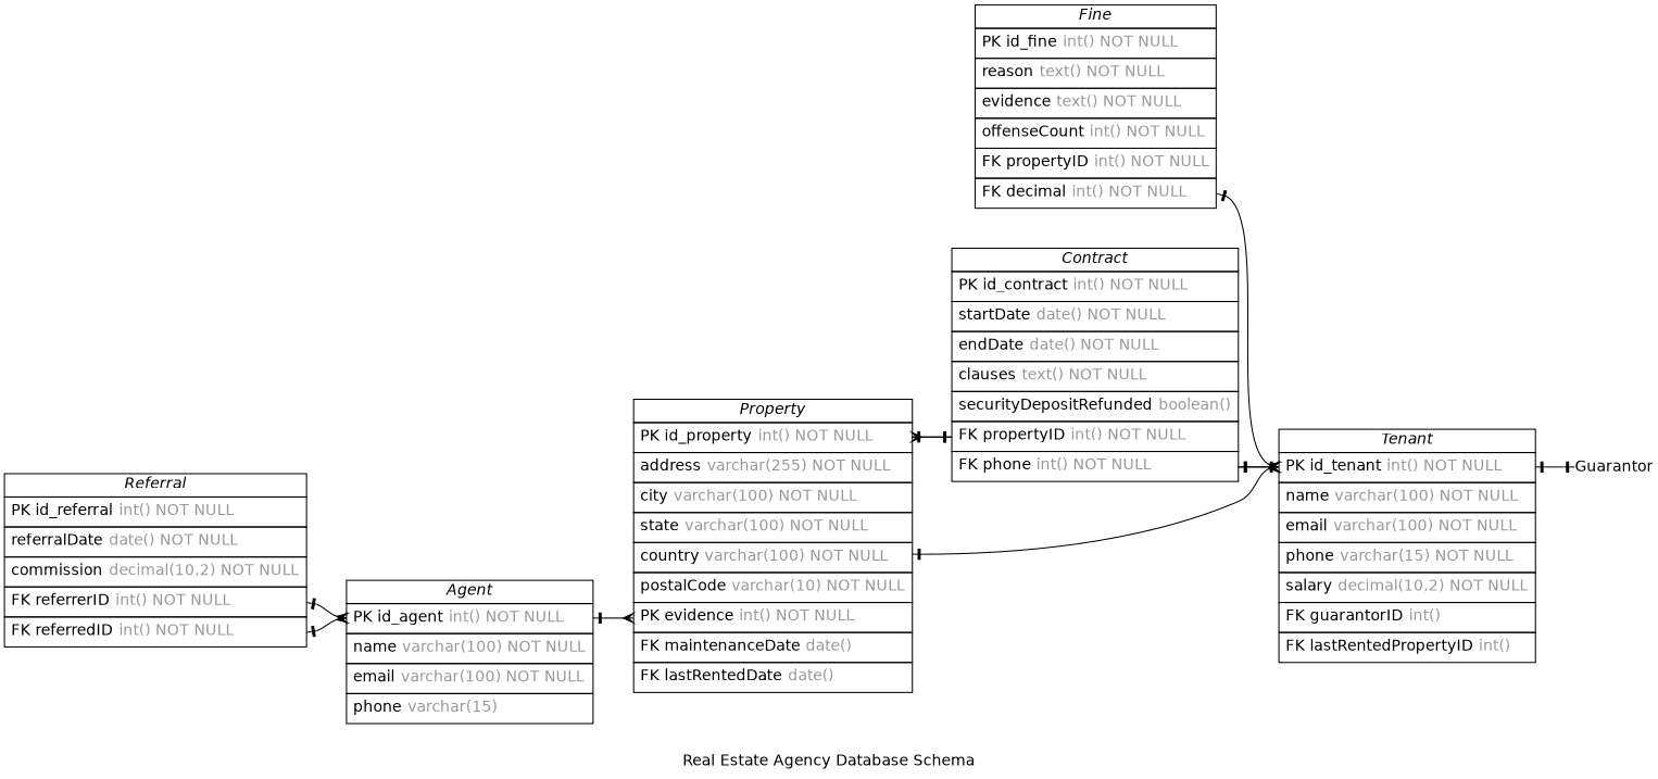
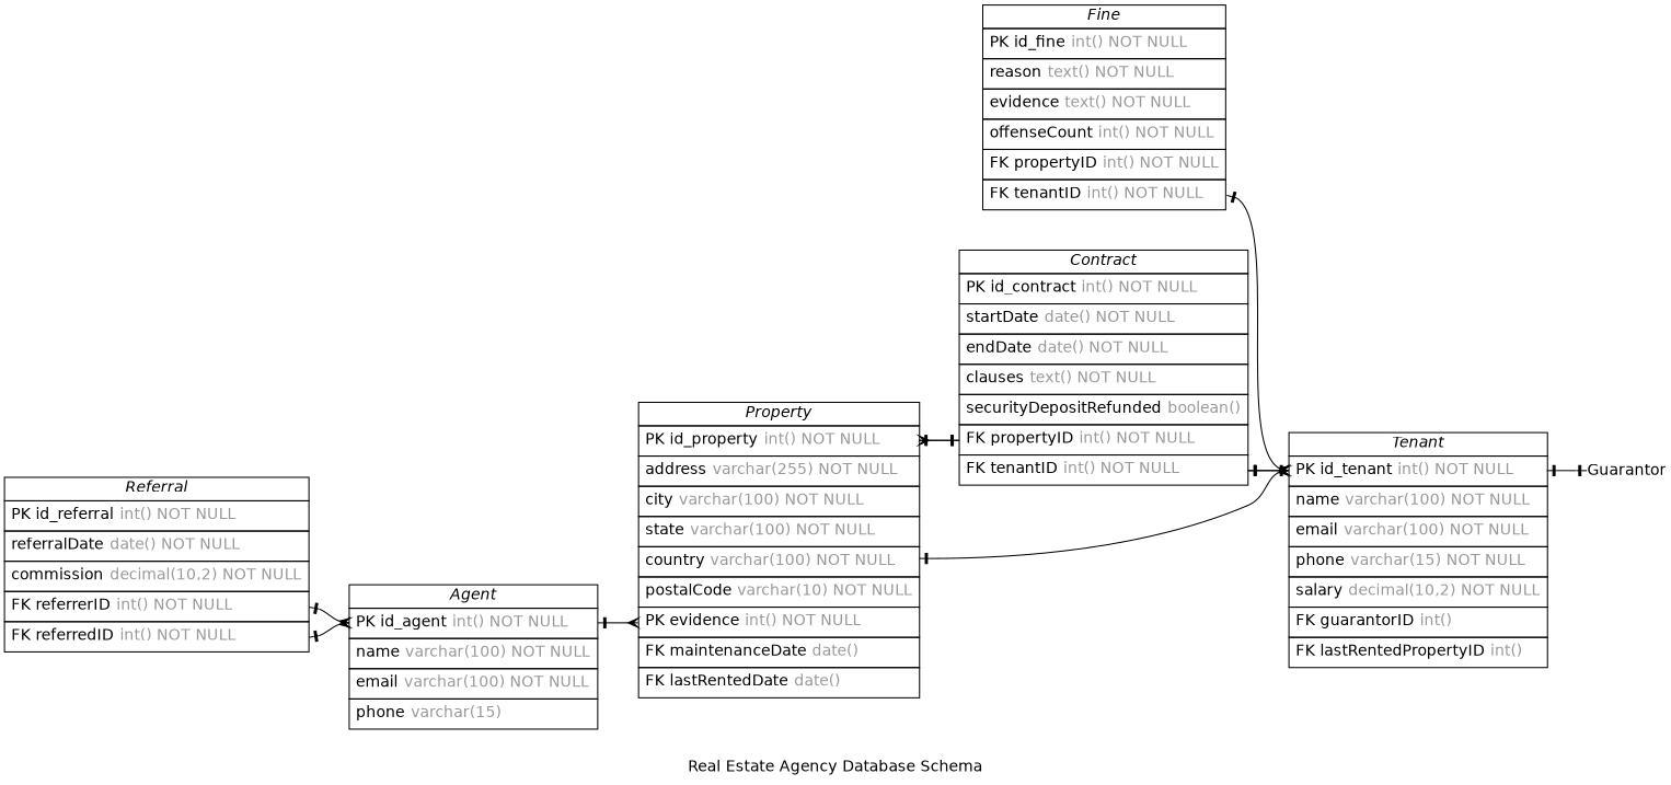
  digraph {
    concentrate=true
    fontname=Helvetica
    label="Real Estate Agency Database Schema"
    nodesep=0.5
    rankdir=LR
    splines=spline
    node [fontname=Helvetica shape=plain]
    edge [arrowhead=noneotee arrowsize=0.9 arrowtail=noneotee dir=both fontname=Helvetica fontsize=12 headport=id_tenant labelangle=32 labeldistance=1.8 penwidth=1.0 tailport=id_tenant]
    n1 [label=<         <table border="0" cellborder="1" cellspacing="0" >         <tr><td><i>Agent</i></td></tr>         <tr><td port="id_agent" align="left" cellpadding="5">PK id_agent <font color="grey60">int() NOT NULL</font></td></tr>         <tr><td port="name" align="left" cellpadding="5">name <font color="grey60">varchar(100) NOT NULL</font></td></tr>         <tr><td port="email" align="left" cellpadding="5">email <font color="grey60">varchar(100) NOT NULL</font></td></tr>         <tr><td port="phone" align="left" cellpadding="5">phone <font color="grey60">varchar(15)</font></td></tr>     </table>>]
    n2 [label=<         <table border="0" cellborder="1" cellspacing="0" >         <tr><td><i>Property</i></td></tr>         <tr><td port="id_property" align="left" cellpadding="5">PK id_property <font color="grey60">int() NOT NULL</font></td></tr>         <tr><td port="address" align="left" cellpadding="5">address <font color="grey60">varchar(255) NOT NULL</font></td></tr>         <tr><td port="city" align="left" cellpadding="5">city <font color="grey60">varchar(100) NOT NULL</font></td></tr>         <tr><td port="state" align="left" cellpadding="5">state <font color="grey60">varchar(100) NOT NULL</font></td></tr>         <tr><td port="country" align="left" cellpadding="5">country <font color="grey60">varchar(100) NOT NULL</font></td></tr>         <tr><td port="postalCode" align="left" cellpadding="5">postalCode <font color="grey60">varchar(10) NOT NULL</font></td></tr>         <tr><td port="ownerID" align="left" cellpadding="5">PK evidence <font color="grey60">int() NOT NULL</font></td></tr>         <tr><td port="maintenanceDate" align="left" cellpadding="5">FK maintenanceDate <font color="grey60">date()</font></td></tr>         <tr><td port="lastRentedDate" align="left" cellpadding="5">FK lastRentedDate <font color="grey60">date()</font></td></tr>     </table>>]
-   n3 [label=<         <table border="0" cellborder="1" cellspacing="0" >         <tr><td><i>Contract</i></td></tr>         <tr><td port="id_contract" align="left" cellpadding="5">PK id_contract <font color="grey60">int() NOT NULL</font></td></tr>         <tr><td port="startDate" align="left" cellpadding="5">startDate <font color="grey60">date() NOT NULL</font></td></tr>         <tr><td port="endDate" align="left" cellpadding="5">endDate <font color="grey60">date() NOT NULL</font></td></tr>         <tr><td port="clauses" align="left" cellpadding="5">clauses <font color="grey60">text() NOT NULL</font></td></tr>         <tr><td port="securityDepositRefunded" align="left" cellpadding="5">securityDepositRefunded <font color="grey60">boolean()</font></td></tr>         <tr><td port="propertyID" align="left" cellpadding="5">FK propertyID <font color="grey60">int() NOT NULL</font></td></tr>         <tr><td port="tenantID" align="left" cellpadding="5">FK phone <font color="grey60">int() NOT NULL</font></td></tr>     </table>>]
+   n3 [label=<         <table border="0" cellborder="1" cellspacing="0" >         <tr><td><i>Contract</i></td></tr>         <tr><td port="id_contract" align="left" cellpadding="5">PK id_contract <font color="grey60">int() NOT NULL</font></td></tr>         <tr><td port="startDate" align="left" cellpadding="5">startDate <font color="grey60">date() NOT NULL</font></td></tr>         <tr><td port="endDate" align="left" cellpadding="5">endDate <font color="grey60">date() NOT NULL</font></td></tr>         <tr><td port="clauses" align="left" cellpadding="5">clauses <font color="grey60">text() NOT NULL</font></td></tr>         <tr><td port="securityDepositRefunded" align="left" cellpadding="5">securityDepositRefunded <font color="grey60">boolean()</font></td></tr>         <tr><td port="propertyID" align="left" cellpadding="5">FK propertyID <font color="grey60">int() NOT NULL</font></td></tr>         <tr><td port="tenantID" align="left" cellpadding="5">FK tenantID <font color="grey60">int() NOT NULL</font></td></tr>     </table>>]
    n4 [label=<         <table border="0" cellborder="1" cellspacing="0" >         <tr><td><i>Tenant</i></td></tr>         <tr><td port="id_tenant" align="left" cellpadding="5">PK id_tenant <font color="grey60">int() NOT NULL</font></td></tr>         <tr><td port="name" align="left" cellpadding="5">name <font color="grey60">varchar(100) NOT NULL</font></td></tr>         <tr><td port="email" align="left" cellpadding="5">email <font color="grey60">varchar(100) NOT NULL</font></td></tr>         <tr><td port="phone" align="left" cellpadding="5">phone <font color="grey60">varchar(15) NOT NULL</font></td></tr>         <tr><td port="salary" align="left" cellpadding="5">salary <font color="grey60">decimal(10,2) NOT NULL</font></td></tr>         <tr><td port="guarantorID" align="left" cellpadding="5">FK guarantorID <font color="grey60">int()</font></td></tr>         <tr><td port="lastRentedPropertyID" align="left" cellpadding="5">FK lastRentedPropertyID <font color="grey60">int()</font></td></tr>     </table>>]
    Guarantor
    n6 [label=<         <table border="0" cellborder="1" cellspacing="0" >         <tr><td><i>Referral</i></td></tr>         <tr><td port="id_referral" align="left" cellpadding="5">PK id_referral <font color="grey60">int() NOT NULL</font></td></tr>         <tr><td port="referralDate" align="left" cellpadding="5">referralDate <font color="grey60">date() NOT NULL</font></td></tr>         <tr><td port="commission" align="left" cellpadding="5">commission <font color="grey60">decimal(10,2) NOT NULL</font></td></tr>         <tr><td port="referrerID" align="left" cellpadding="5">FK referrerID <font color="grey60">int() NOT NULL</font></td></tr>         <tr><td port="referredID" align="left" cellpadding="5">FK referredID <font color="grey60">int() NOT NULL</font></td></tr>     </table>>]
-   n7 [label=<         <table border="0" cellborder="1" cellspacing="0" >         <tr><td><i>Fine</i></td></tr>         <tr><td port="id_fine" align="left" cellpadding="5">PK id_fine <font color="grey60">int() NOT NULL</font></td></tr>         <tr><td port="reason" align="left" cellpadding="5">reason <font color="grey60">text() NOT NULL</font></td></tr>         <tr><td port="evidence" align="left" cellpadding="5">evidence <font color="grey60">text() NOT NULL</font></td></tr>         <tr><td port="offenseCount" align="left" cellpadding="5">offenseCount <font color="grey60">int() NOT NULL</font></td></tr>         <tr><td port="propertyID" align="left" cellpadding="5">FK propertyID <font color="grey60">int() NOT NULL</font></td></tr>         <tr><td port="tenantID" align="left" cellpadding="5">FK decimal <font color="grey60">int() NOT NULL</font></td></tr>     </table>>]
+   n7 [label=<         <table border="0" cellborder="1" cellspacing="0" >         <tr><td><i>Fine</i></td></tr>         <tr><td port="id_fine" align="left" cellpadding="5">PK id_fine <font color="grey60">int() NOT NULL</font></td></tr>         <tr><td port="reason" align="left" cellpadding="5">reason <font color="grey60">text() NOT NULL</font></td></tr>         <tr><td port="evidence" align="left" cellpadding="5">evidence <font color="grey60">text() NOT NULL</font></td></tr>         <tr><td port="offenseCount" align="left" cellpadding="5">offenseCount <font color="grey60">int() NOT NULL</font></td></tr>         <tr><td port="propertyID" align="left" cellpadding="5">FK propertyID <font color="grey60">int() NOT NULL</font></td></tr>         <tr><td port="tenantID" align="left" cellpadding="5">FK tenantID <font color="grey60">int() NOT NULL</font></td></tr>     </table>>]
    n1 -> n2 [arrowhead=ocrow headport=ownerID tailport=id_agent]
    n2 -> n3 [arrowtail=ocrow headport=propertyID tailport=id_property]
    n3 -> n2 [headport=id_property tailport=propertyID]
    n3 -> n4 [tailport=tenantID]
    n4 -> n2 [arrowtail=ocrow headport=lastRentedPropertyID]
    n4 -> n3 [arrowtail=ocrow headport=tenantID]
    n4 -> Guarantor [headport=id_guarantor]
    n6 -> n1 [arrowhead=ocrow headport=id_agent tailport=referrerID]
    n6 -> n1 [arrowhead=ocrow headport=id_agent tailport=referredID]
    n7 -> n4 [arrowhead=ocrow tailport=tenantID]
  }
